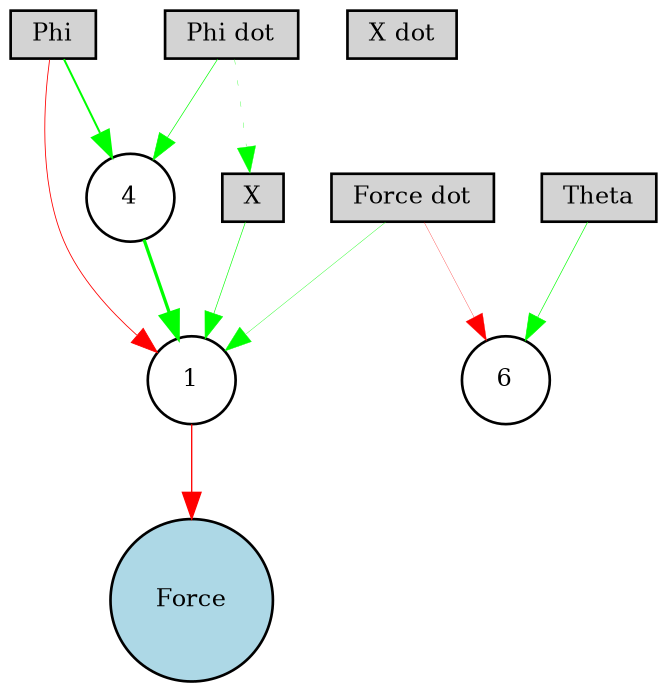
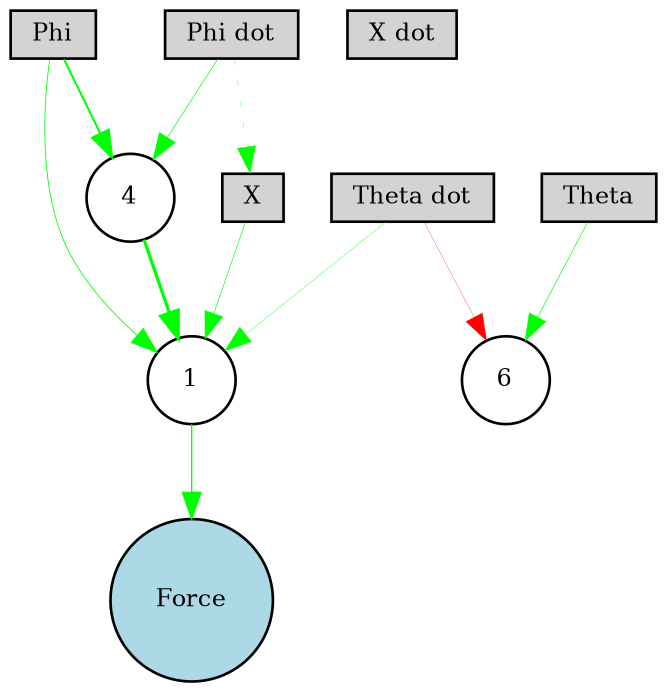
  digraph {
    fontname="DejaVu Serif"
    node [fillcolor=lightgray fontname="DejaVu Serif" fontsize=9 shape=box style=filled]
    edge [color=green fontname="DejaVu Serif" style=solid]
    X [height=0.2 width=0.2]
    1 [fillcolor=white height=0.2 shape=circle width=0.2]
    Force [fillcolor=lightblue height=0.2 shape=circle width=0.2]
    Theta [height=0.2 width=0.2]
    n5 [fillcolor=white height=0.2 label=6 shape=circle width=0.2]
    Phi [height=0.2 width=0.2]
    n7 [fillcolor=white height=0.2 label=4 shape=circle width=0.2]
    "X dot" [height=0.2 width=0.2]
-   "Theta dot" [height=0.2 width=0.2 label="Force dot"]
+   "Theta dot" [height=0.2 width=0.2]
    "Phi dot" [height=0.2 width=0.2]
    X -> 1 [penwidth=0.2375314590884879]
-   1 -> Force [color=red penwidth=0.5001966487103714]
+   1 -> Force [penwidth=0.5001966487103714]
    Theta -> n5 [penwidth=0.24788823836897472]
-   Phi -> 1 [color=red penwidth=0.3156031171771375]
+   Phi -> 1 [penwidth=0.3156031171771375]
    Phi -> n7 [penwidth=0.7538761340012315]
    n7 -> 1 [penwidth=1.215875875760311]
    "Theta dot" -> 1 [penwidth=0.14054195391556645]
    "Theta dot" -> n5 [color=red penwidth=0.10855757020934273]
    "Phi dot" -> X [penwidth=0.12112854110730999 style=dotted]
    "Phi dot" -> n7 [penwidth=0.25636247783482335]
  }
